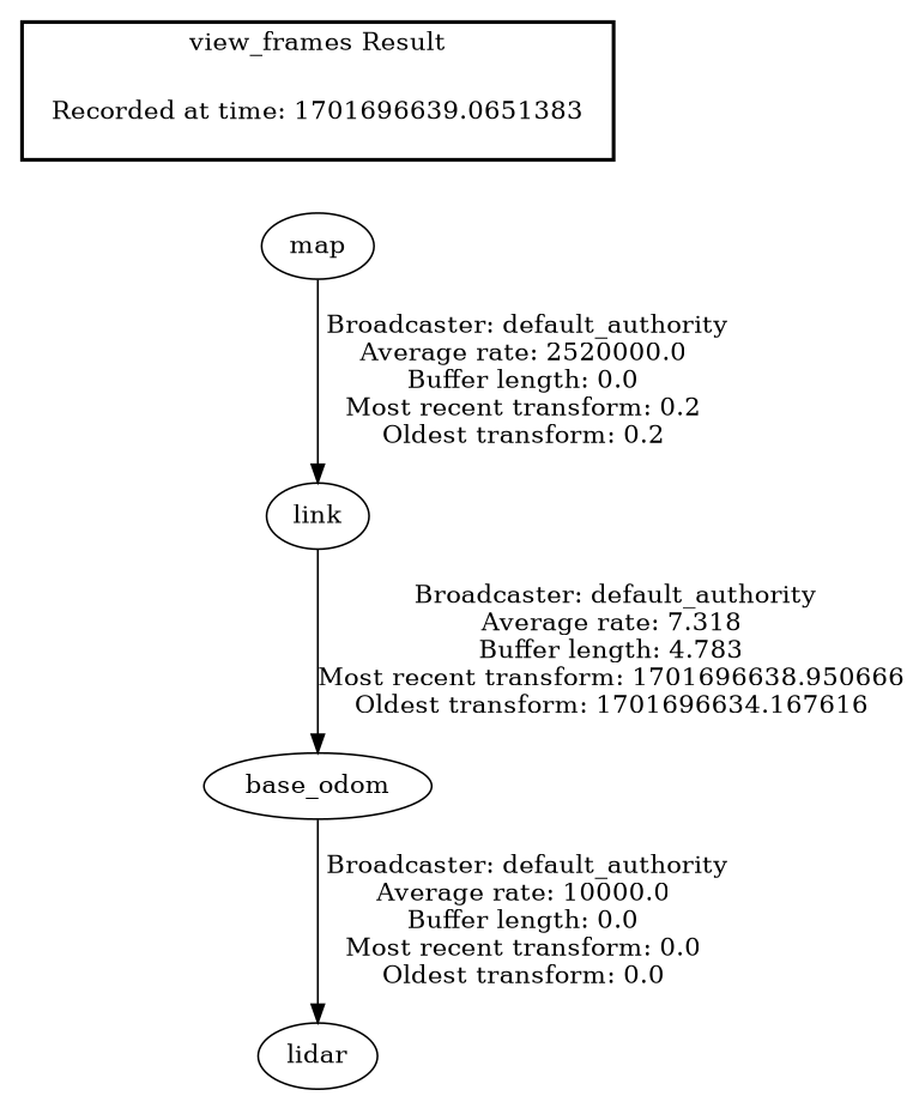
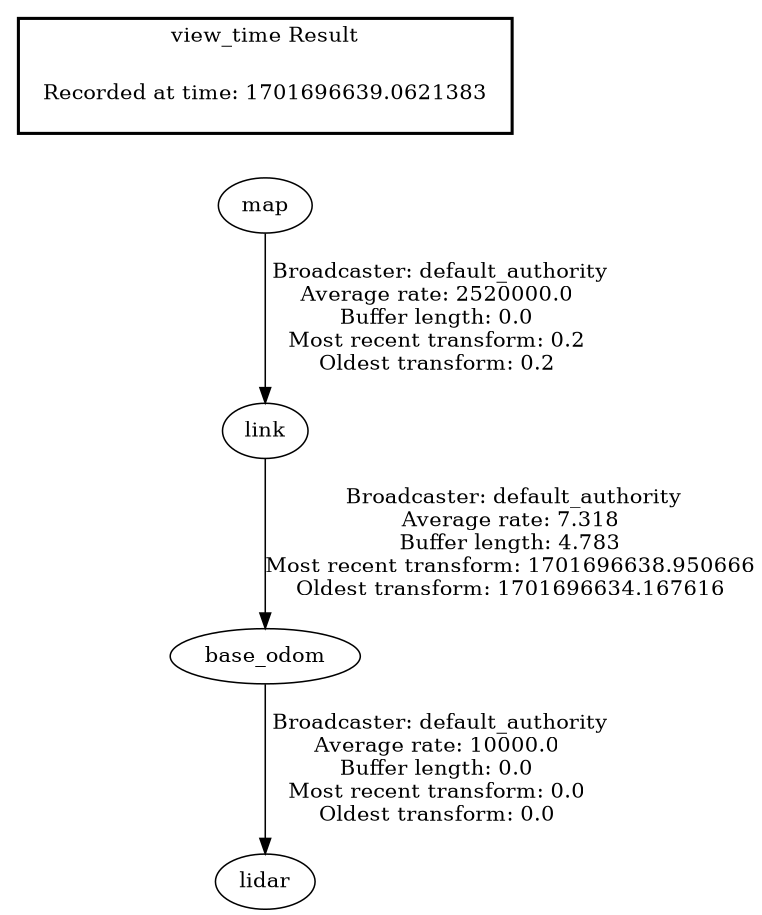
  digraph {
-   "Recorded at time: 1701696639.0621383" [shape=plaintext label="Recorded at time: 1701696639.0651383"]
+   "Recorded at time: 1701696639.0621383" [shape=plaintext]
    map
    n3 [label=base_odom]
    lidar
    n5 [label=link]
    subgraph cluster_1 {
      color=black
-     label="view_frames Result"
+     label="view_time Result"
      style=bold
      "Recorded at time: 1701696639.0621383"
    }
    "Recorded at time: 1701696639.0621383" -> map [style=invis]
    map -> n5 [label=" Broadcaster: default_authority\nAverage rate: 2520000.0\nBuffer length: 0.0\nMost recent transform: 0.2\nOldest transform: 0.2\n"]
    n3 -> lidar [label=" Broadcaster: default_authority\nAverage rate: 10000.0\nBuffer length: 0.0\nMost recent transform: 0.0\nOldest transform: 0.0\n"]
    n5 -> n3 [label=" Broadcaster: default_authority\nAverage rate: 7.318\nBuffer length: 4.783\nMost recent transform: 1701696638.950666\nOldest transform: 1701696634.167616\n"]
  }
